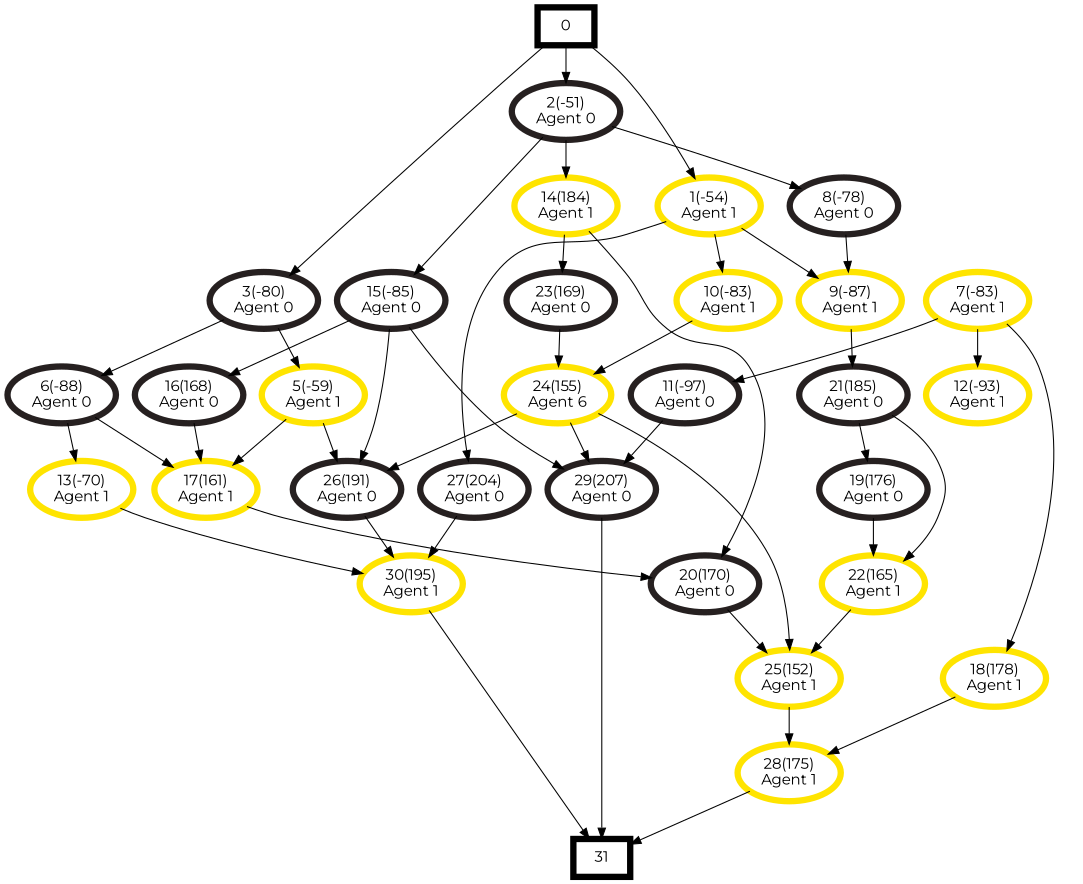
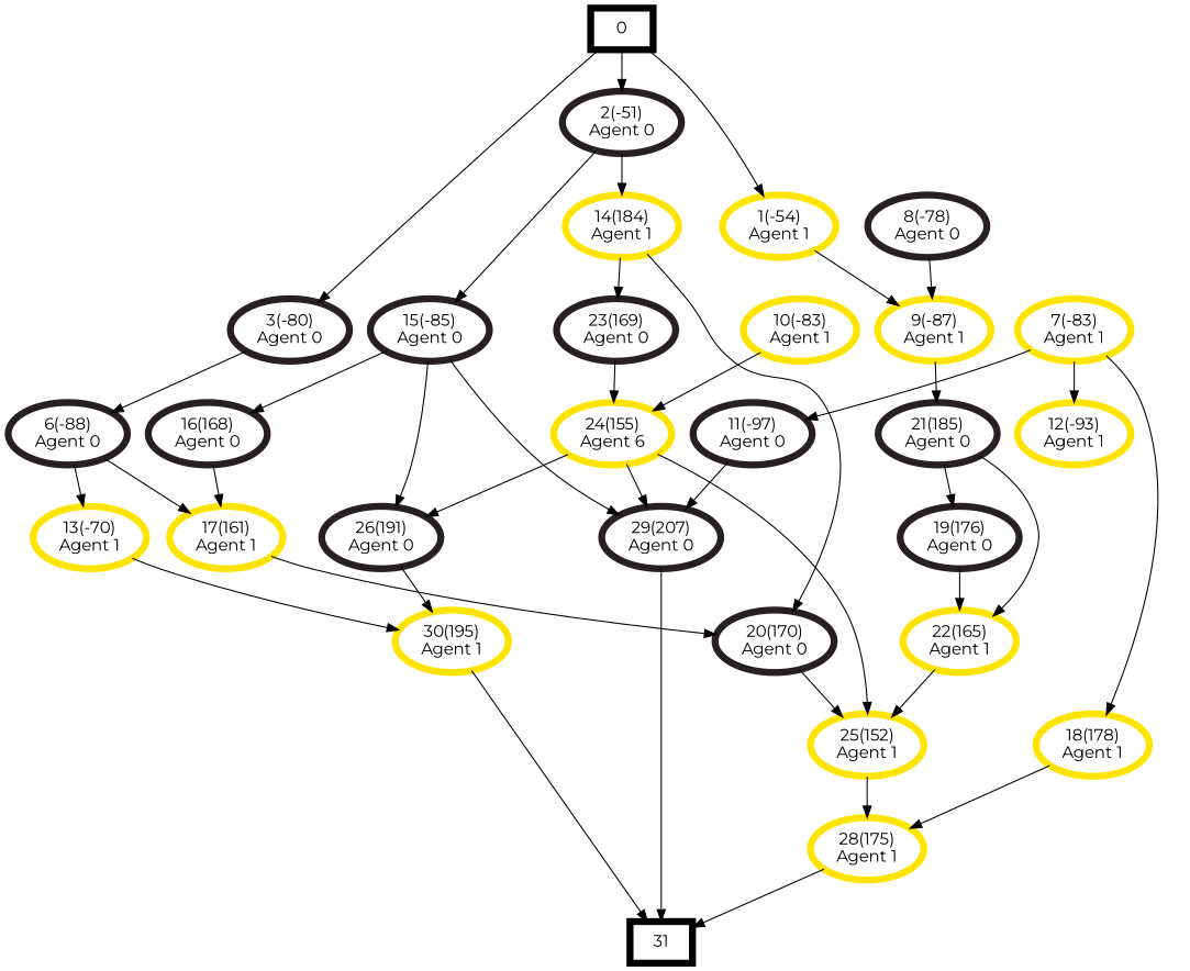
  digraph {
    fontname=Montserrat
    node [fontname=Montserrat penwidth=6 color="0.149020,1.000000,1.000000"]
    edge [fontname=Montserrat]
    n1 [label=0 shape=box color=""]
    n2 [label="1(-54)\nAgent 1"]
    n3 [color="1.000000,0.149020,0.149020" label="2(-51)\nAgent 0"]
    n4 [color="1.000000,0.149020,0.149020" label="3(-80)\nAgent 0"]
    n5 [label="9(-87)\nAgent 1"]
    n6 [label="10(-83)\nAgent 1"]
-   n7 [color="1.000000,0.149020,0.149020" label="27(204)\nAgent 0"]
    n8 [color="1.000000,0.149020,0.149020" label="8(-78)\nAgent 0"]
    n9 [label="14(184)\nAgent 1"]
    n10 [color="1.000000,0.149020,0.149020" label="15(-85)\nAgent 0"]
-   n11 [label="5(-59)\nAgent 1"]
    n12 [color="1.000000,0.149020,0.149020" label="6(-88)\nAgent 0"]
    n13 [color="1.000000,0.149020,0.149020" label="21(185)\nAgent 0"]
    n14 [label="24(155)\nAgent 6"]
    n15 [label="30(195)\nAgent 1"]
    n16 [color="1.000000,0.149020,0.149020" label="20(170)\nAgent 0"]
    n17 [color="1.000000,0.149020,0.149020" label="23(169)\nAgent 0"]
    n18 [color="1.000000,0.149020,0.149020" label="26(191)\nAgent 0"]
    n19 [color="1.000000,0.149020,0.149020" label="29(207)\nAgent 0"]
    n20 [color="1.000000,0.149020,0.149020" label="16(168)\nAgent 0"]
    n21 [label="17(161)\nAgent 1"]
    n22 [label="13(-70)\nAgent 1"]
    n23 [color="1.000000,0.149020,0.149020" label="19(176)\nAgent 0"]
    n24 [label="22(165)\nAgent 1"]
    n25 [label="25(152)\nAgent 1"]
    n26 [label=31 shape=box color=""]
    n27 [label="7(-83)\nAgent 1"]
    n28 [color="1.000000,0.149020,0.149020" label="11(-97)\nAgent 0"]
    n29 [label="12(-93)\nAgent 1"]
    n30 [label="18(178)\nAgent 1"]
    n31 [label="28(175)\nAgent 1"]
    n1 -> n2
    n1 -> n3
    n1 -> n4
    n2 -> n5
-   n2 -> n6
-   n2 -> n7
-   n3 -> n8
    n3 -> n9
    n3 -> n10
-   n4 -> n11
    n4 -> n12
    n5 -> n13
    n6 -> n14
-   n7 -> n15
    n8 -> n5
    n9 -> n16
    n9 -> n17
    n10 -> n18
    n10 -> n19
    n10 -> n20
-   n11 -> n18
-   n11 -> n21
    n12 -> n21
    n12 -> n22
    n13 -> n23
    n13 -> n24
    n14 -> n18
    n14 -> n19
    n14 -> n25
    n15 -> n26
    n16 -> n25
    n17 -> n14
    n18 -> n15
    n19 -> n26
    n20 -> n21
    n21 -> n16
    n22 -> n15
    n23 -> n24
    n24 -> n25
    n25 -> n31
    n27 -> n28
    n27 -> n29
    n27 -> n30
    n28 -> n19
    n30 -> n31
    n31 -> n26
  }
